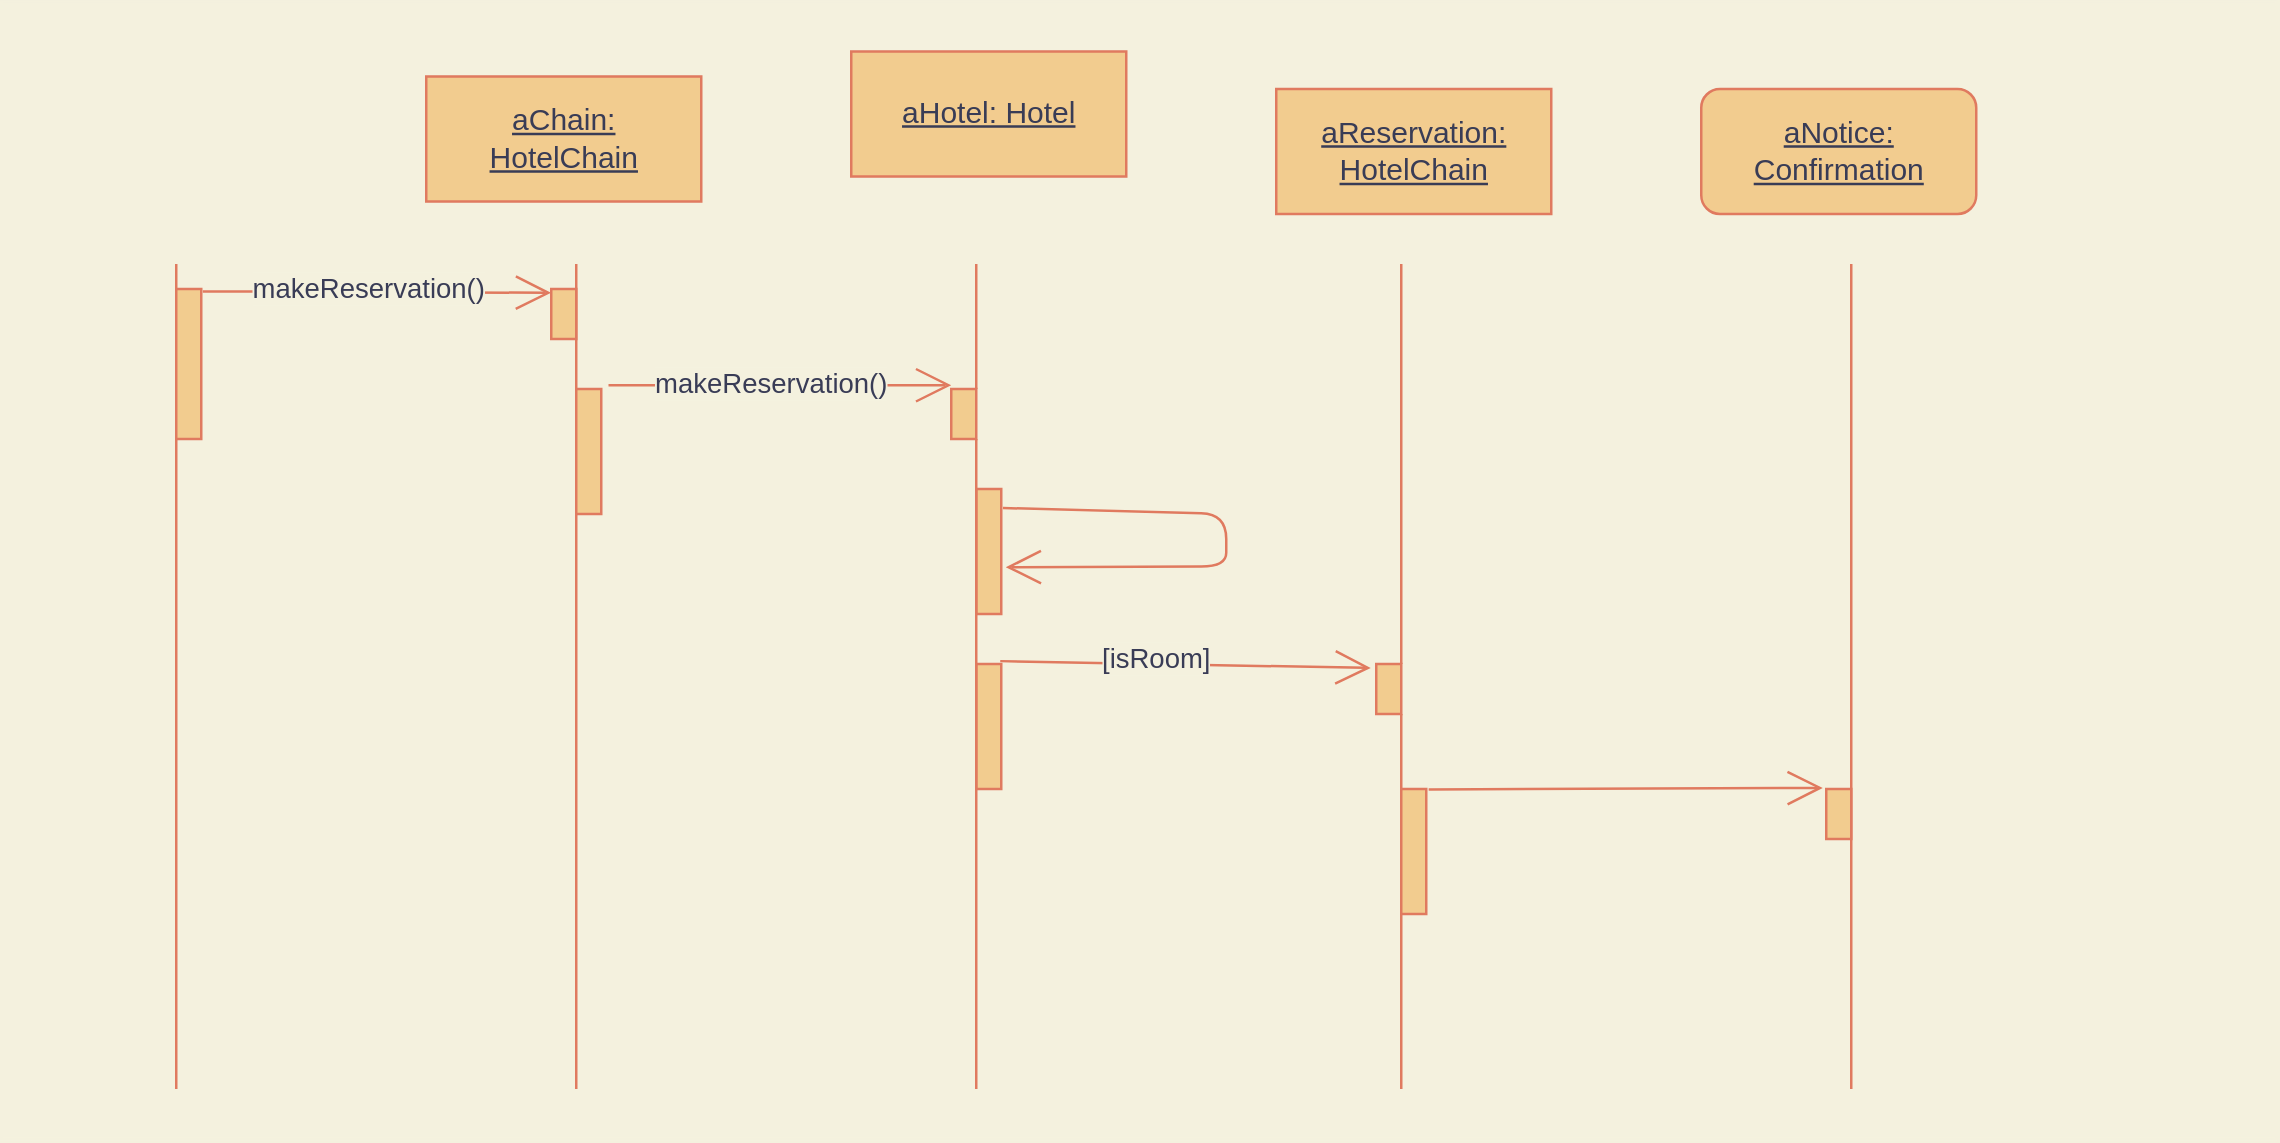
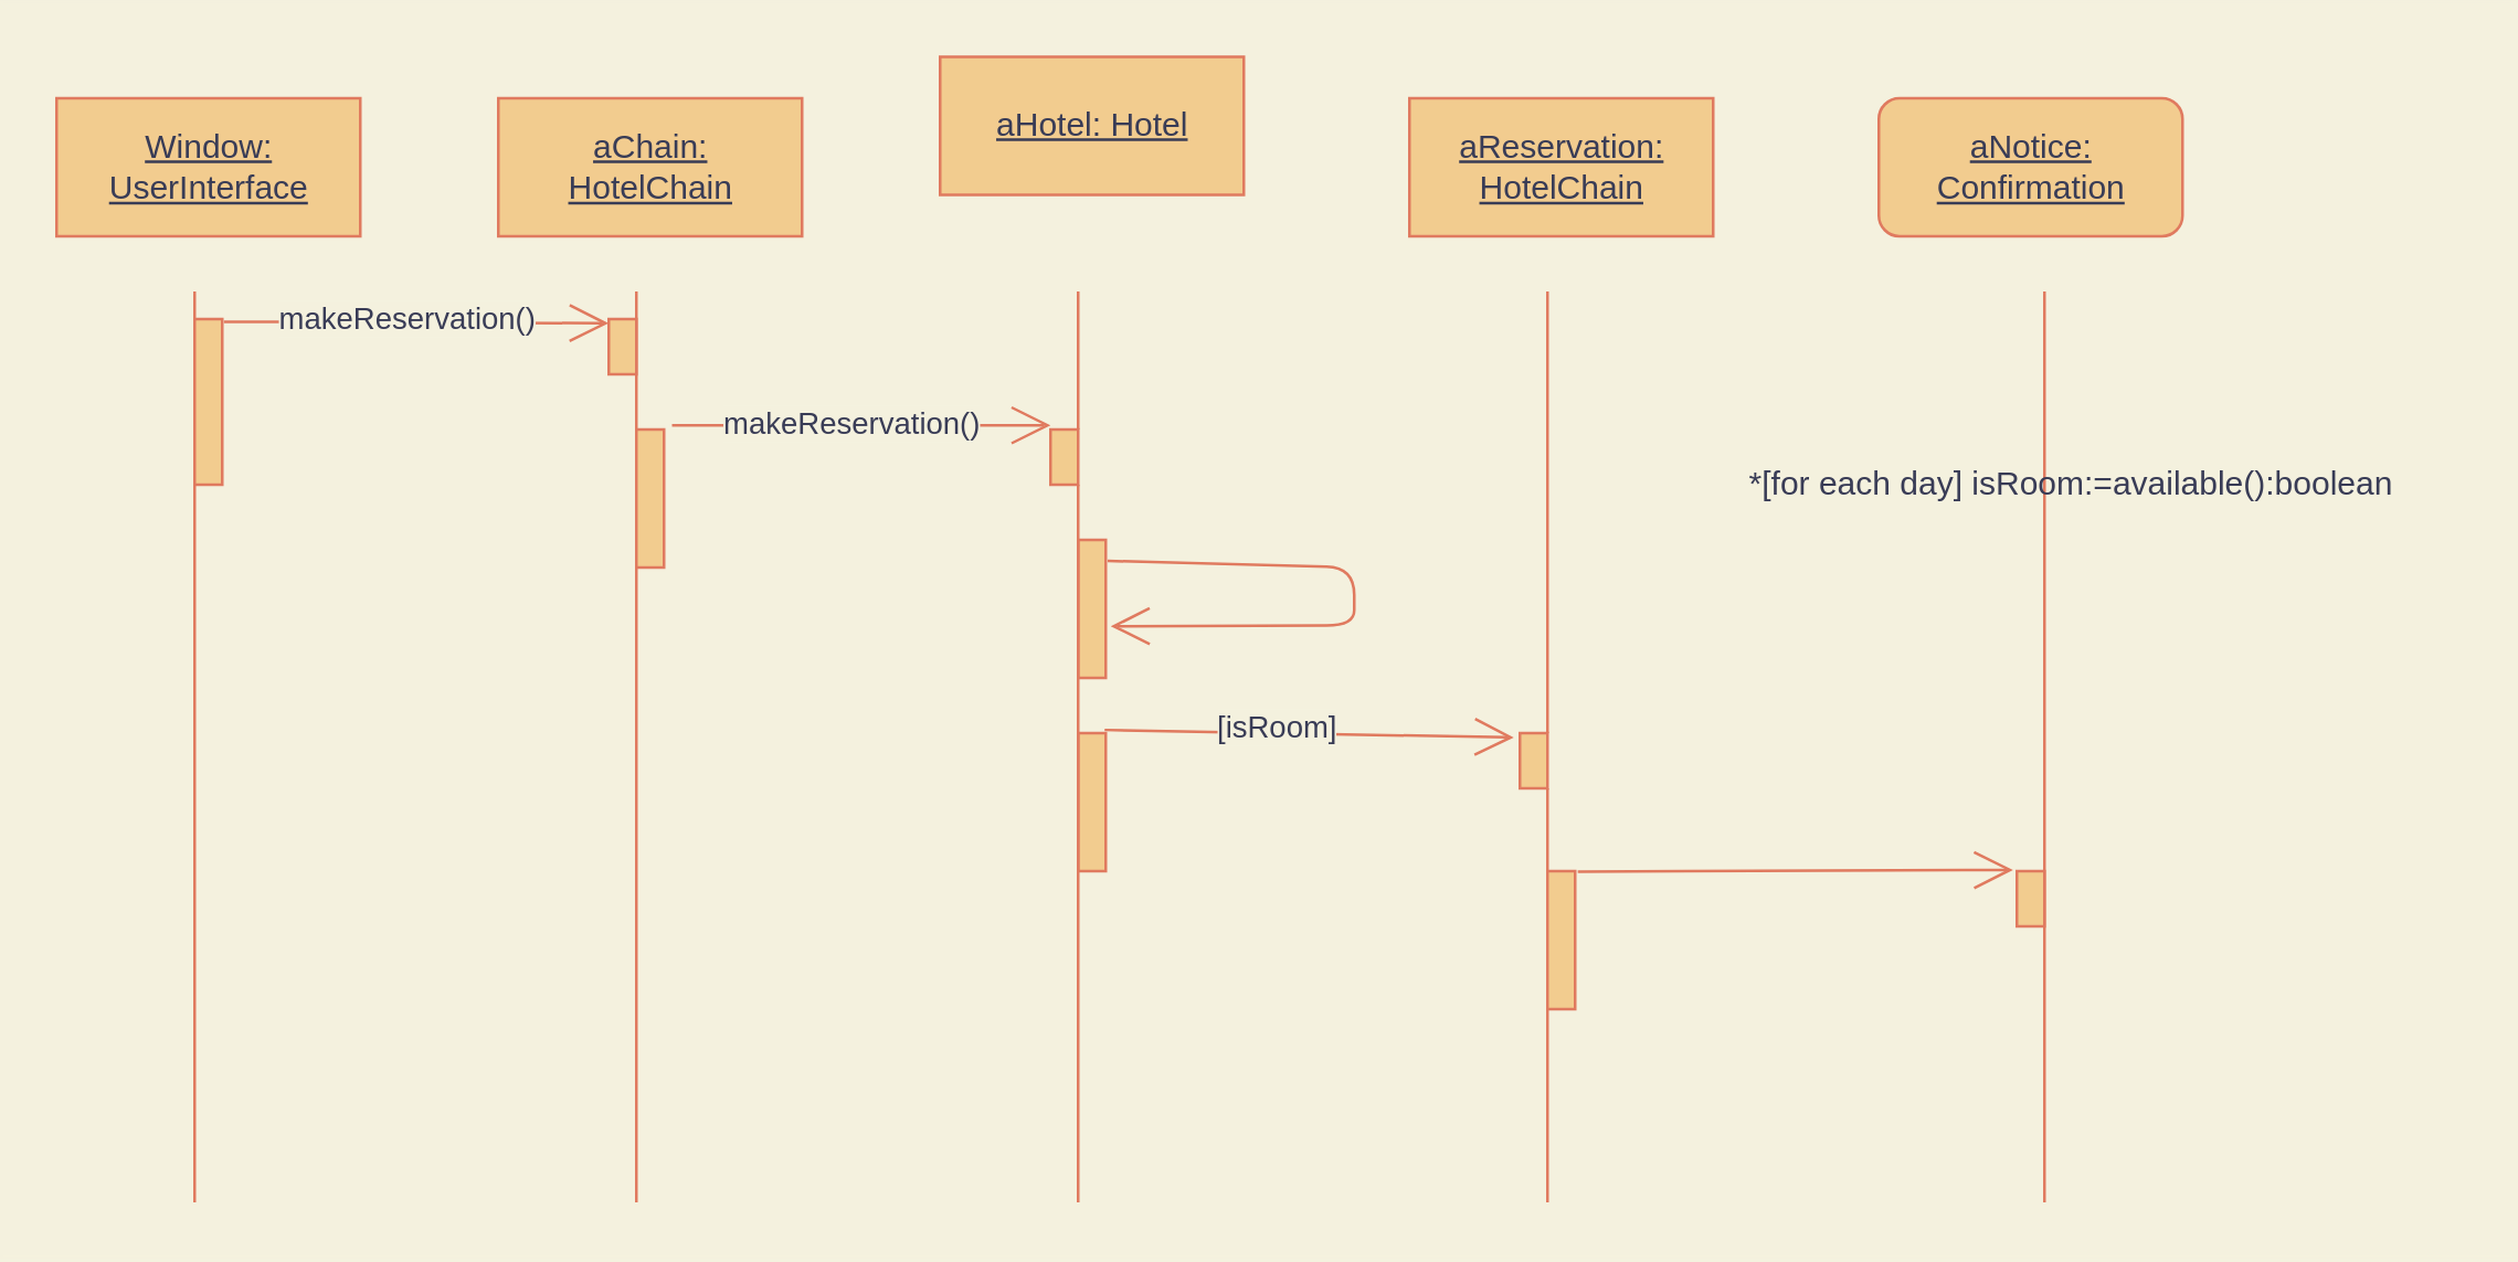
  <mxCell id="0" />
  <mxCell id="1" parent="0" />
  <mxCell id="2" value="" style="endArrow=none;html=1;labelBackgroundColor=#F4F1DE;strokeColor=#E07A5F;fontColor=#393C56;" edge="1" parent="1" source="7"><mxGeometry width="50" height="50" relative="1" as="geometry"><mxPoint x="70" y="435" as="sourcePoint" /><mxPoint x="70" y="105" as="targetPoint" /></mxGeometry></mxCell>
  <mxCell id="3" value="" style="endArrow=none;html=1;labelBackgroundColor=#F4F1DE;strokeColor=#E07A5F;fontColor=#393C56;" edge="1" parent="1" source="10"><mxGeometry width="50" height="50" relative="1" as="geometry"><mxPoint x="230" y="435" as="sourcePoint" /><mxPoint x="230" y="105" as="targetPoint" /></mxGeometry></mxCell>
  <mxCell id="4" value="" style="endArrow=none;html=1;labelBackgroundColor=#F4F1DE;strokeColor=#E07A5F;fontColor=#393C56;" edge="1" parent="1" source="22"><mxGeometry width="50" height="50" relative="1" as="geometry"><mxPoint x="390" y="435" as="sourcePoint" /><mxPoint x="390" y="105" as="targetPoint" /></mxGeometry></mxCell>
  <mxCell id="5" value="" style="endArrow=none;html=1;labelBackgroundColor=#F4F1DE;strokeColor=#E07A5F;fontColor=#393C56;" edge="1" parent="1" source="14"><mxGeometry width="50" height="50" relative="1" as="geometry"><mxPoint x="560" y="435" as="sourcePoint" /><mxPoint x="560" y="105" as="targetPoint" /></mxGeometry></mxCell>
  <mxCell id="6" value="" style="endArrow=none;html=1;labelBackgroundColor=#F4F1DE;strokeColor=#E07A5F;fontColor=#393C56;" edge="1" parent="1"><mxGeometry width="50" height="50" relative="1" as="geometry"><mxPoint x="740" y="435" as="sourcePoint" /><mxPoint x="740" y="105" as="targetPoint" /></mxGeometry></mxCell>
  <mxCell id="7" value="" style="html=1;points=[];perimeter=orthogonalPerimeter;fillColor=#F2CC8F;strokeColor=#E07A5F;fontColor=#393C56;" vertex="1" parent="1"><mxGeometry x="70" y="115" width="10" height="60" as="geometry" /></mxCell>
  <mxCell id="8" value="" style="endArrow=none;html=1;labelBackgroundColor=#F4F1DE;strokeColor=#E07A5F;fontColor=#393C56;" edge="1" parent="1" target="7"><mxGeometry width="50" height="50" relative="1" as="geometry"><mxPoint x="70" y="435" as="sourcePoint" /><mxPoint x="70" y="105" as="targetPoint" /></mxGeometry></mxCell>
  <mxCell id="9" value="" style="html=1;points=[];perimeter=orthogonalPerimeter;fillColor=#F2CC8F;strokeColor=#E07A5F;fontColor=#393C56;" vertex="1" parent="1"><mxGeometry x="220" y="115" width="10" height="20" as="geometry" /></mxCell>
  <mxCell id="10" value="" style="html=1;points=[];perimeter=orthogonalPerimeter;fillColor=#F2CC8F;strokeColor=#E07A5F;fontColor=#393C56;" vertex="1" parent="1"><mxGeometry x="230" y="155" width="10" height="50" as="geometry" /></mxCell>
  <mxCell id="11" value="" style="endArrow=none;html=1;labelBackgroundColor=#F4F1DE;strokeColor=#E07A5F;fontColor=#393C56;" edge="1" parent="1" target="10"><mxGeometry width="50" height="50" relative="1" as="geometry"><mxPoint x="230" y="435" as="sourcePoint" /><mxPoint x="230" y="105" as="targetPoint" /></mxGeometry></mxCell>
  <mxCell id="12" value="" style="html=1;points=[];perimeter=orthogonalPerimeter;fillColor=#F2CC8F;strokeColor=#E07A5F;fontColor=#393C56;" vertex="1" parent="1"><mxGeometry x="390" y="195" width="10" height="50" as="geometry" /></mxCell>
  <mxCell id="13" value="" style="html=1;points=[];perimeter=orthogonalPerimeter;fillColor=#F2CC8F;strokeColor=#E07A5F;fontColor=#393C56;" vertex="1" parent="1"><mxGeometry x="390" y="265" width="10" height="50" as="geometry" /></mxCell>
  <mxCell id="14" value="" style="html=1;points=[];perimeter=orthogonalPerimeter;fillColor=#F2CC8F;strokeColor=#E07A5F;fontColor=#393C56;" vertex="1" parent="1"><mxGeometry x="550" y="265" width="10" height="20" as="geometry" /></mxCell>
  <mxCell id="15" value="" style="endArrow=none;html=1;labelBackgroundColor=#F4F1DE;strokeColor=#E07A5F;fontColor=#393C56;" edge="1" parent="1" target="14"><mxGeometry width="50" height="50" relative="1" as="geometry"><mxPoint x="560" y="435" as="sourcePoint" /><mxPoint x="560" y="105" as="targetPoint" /></mxGeometry></mxCell>
  <mxCell id="16" value="" style="html=1;points=[];perimeter=orthogonalPerimeter;fillColor=#F2CC8F;strokeColor=#E07A5F;fontColor=#393C56;" vertex="1" parent="1"><mxGeometry x="560" y="315" width="10" height="50" as="geometry" /></mxCell>
  <mxCell id="17" value="" style="html=1;points=[];perimeter=orthogonalPerimeter;fillColor=#F2CC8F;strokeColor=#E07A5F;fontColor=#393C56;" vertex="1" parent="1"><mxGeometry x="730" y="315" width="10" height="20" as="geometry" /></mxCell>
  <mxCell id="18" value="" style="endArrow=open;endFill=1;endSize=12;html=1;entryX=-0.007;entryY=0.076;entryDx=0;entryDy=0;entryPerimeter=0;exitX=1.062;exitY=0.016;exitDx=0;exitDy=0;exitPerimeter=0;labelBackgroundColor=#F4F1DE;strokeColor=#E07A5F;fontColor=#393C56;" edge="1" parent="1" source="7" target="9"><mxGeometry width="160" relative="1" as="geometry"><mxPoint x="80" y="115" as="sourcePoint" /><mxPoint x="190" y="115" as="targetPoint" /></mxGeometry></mxCell>
  <mxCell id="19" value="makeReservation()" style="edgeLabel;html=1;align=center;verticalAlign=middle;resizable=0;points=[];labelBackgroundColor=#F4F1DE;fontColor=#393C56;" vertex="1" connectable="0" parent="18"><mxGeometry x="0.325" y="1" relative="1" as="geometry"><mxPoint x="-26.14" y="-0.33" as="offset" /></mxGeometry></mxCell>
  <mxCell id="20" value="" style="endArrow=open;endFill=1;endSize=12;html=1;entryX=0;entryY=-0.075;entryDx=0;entryDy=0;entryPerimeter=0;exitX=1.29;exitY=-0.03;exitDx=0;exitDy=0;exitPerimeter=0;labelBackgroundColor=#F4F1DE;strokeColor=#E07A5F;fontColor=#393C56;" edge="1" parent="1" source="10" target="22"><mxGeometry width="160" relative="1" as="geometry"><mxPoint x="240" y="144.66" as="sourcePoint" /><mxPoint x="369.31" y="145.22" as="targetPoint" /></mxGeometry></mxCell>
  <mxCell id="21" value="makeReservation()" style="edgeLabel;html=1;align=center;verticalAlign=middle;resizable=0;points=[];labelBackgroundColor=#F4F1DE;fontColor=#393C56;" vertex="1" connectable="0" parent="20"><mxGeometry x="0.325" y="1" relative="1" as="geometry"><mxPoint x="-26.14" y="-0.33" as="offset" /></mxGeometry></mxCell>
  <mxCell id="22" value="" style="html=1;points=[];perimeter=orthogonalPerimeter;fillColor=#F2CC8F;strokeColor=#E07A5F;fontColor=#393C56;" vertex="1" parent="1"><mxGeometry x="380" y="155" width="10" height="20" as="geometry" /></mxCell>
  <mxCell id="23" value="" style="endArrow=none;html=1;labelBackgroundColor=#F4F1DE;strokeColor=#E07A5F;fontColor=#393C56;" edge="1" parent="1" target="22"><mxGeometry width="50" height="50" relative="1" as="geometry"><mxPoint x="390" y="435" as="sourcePoint" /><mxPoint x="390" y="105" as="targetPoint" /></mxGeometry></mxCell>
  <mxCell id="24" value="" style="endArrow=open;endFill=1;endSize=12;html=1;exitX=1.069;exitY=0.152;exitDx=0;exitDy=0;exitPerimeter=0;entryX=1.179;entryY=0.626;entryDx=0;entryDy=0;entryPerimeter=0;labelBackgroundColor=#F4F1DE;strokeColor=#E07A5F;fontColor=#393C56;" edge="1" parent="1" source="12" target="12"><mxGeometry width="160" relative="1" as="geometry"><mxPoint x="425" y="205" as="sourcePoint" /><mxPoint x="440" y="255" as="targetPoint" /><Array as="points"><mxPoint x="490" y="205" /><mxPoint x="490" y="226" /></Array></mxGeometry></mxCell>
  <mxCell id="25" value="" style="endArrow=open;endFill=1;endSize=12;html=1;exitX=0.959;exitY=-0.023;exitDx=0;exitDy=0;exitPerimeter=0;entryX=-0.221;entryY=0.079;entryDx=0;entryDy=0;entryPerimeter=0;labelBackgroundColor=#F4F1DE;strokeColor=#E07A5F;fontColor=#393C56;" edge="1" parent="1" source="13" target="14"><mxGeometry width="160" relative="1" as="geometry"><mxPoint x="420" y="285" as="sourcePoint" /><mxPoint x="580" y="285" as="targetPoint" /></mxGeometry></mxCell>
  <mxCell id="26" value="[isRoom]" style="edgeLabel;html=1;align=center;verticalAlign=middle;resizable=0;points=[];labelBackgroundColor=#F4F1DE;fontColor=#393C56;" vertex="1" connectable="0" parent="25"><mxGeometry x="-0.167" y="2" relative="1" as="geometry"><mxPoint as="offset" /></mxGeometry></mxCell>
  <mxCell id="27" value="" style="endArrow=open;endFill=1;endSize=12;html=1;exitX=1.097;exitY=0.003;exitDx=0;exitDy=0;exitPerimeter=0;entryX=-0.138;entryY=-0.021;entryDx=0;entryDy=0;entryPerimeter=0;labelBackgroundColor=#F4F1DE;strokeColor=#E07A5F;fontColor=#393C56;" edge="1" parent="1" source="16" target="17"><mxGeometry width="160" relative="1" as="geometry"><mxPoint x="590" y="305" as="sourcePoint" /><mxPoint x="750" y="305" as="targetPoint" /></mxGeometry></mxCell>
- <mxCell id="29" value="&lt;u&gt;aChain:&lt;br&gt;HotelChain&lt;br&gt;&lt;/u&gt;" style="html=1;fillColor=#F2CC8F;strokeColor=#E07A5F;fontColor=#393C56;" vertex="1" parent="1"><mxGeometry x="170" y="30" width="110" height="50" as="geometry" /></mxCell>
+ <mxCell id="28" value="&lt;u&gt;Window:&lt;br&gt;UserInterface&lt;/u&gt;" style="html=1;fillColor=#F2CC8F;strokeColor=#E07A5F;fontColor=#393C56;" vertex="1" parent="1"><mxGeometry x="20" y="35" width="110" height="50" as="geometry" /></mxCell>
+ <mxCell id="29" value="&lt;u&gt;aChain:&lt;br&gt;HotelChain&lt;br&gt;&lt;/u&gt;" style="html=1;fillColor=#F2CC8F;strokeColor=#E07A5F;fontColor=#393C56;" vertex="1" parent="1"><mxGeometry x="180" y="35" width="110" height="50" as="geometry" /></mxCell>
  <mxCell id="30" value="&lt;u&gt;aHotel: Hotel&lt;/u&gt;" style="html=1;fillColor=#F2CC8F;strokeColor=#E07A5F;fontColor=#393C56;" vertex="1" parent="1"><mxGeometry x="340" y="20" width="110" height="50" as="geometry" /></mxCell>
  <mxCell id="31" value="&lt;u&gt;aReservation:&lt;br&gt;HotelChain&lt;br&gt;&lt;/u&gt;" style="html=1;fillColor=#F2CC8F;strokeColor=#E07A5F;fontColor=#393C56;" vertex="1" parent="1"><mxGeometry x="510" y="35" width="110" height="50" as="geometry" /></mxCell>
  <mxCell id="32" value="&lt;u&gt;aNotice:&lt;br&gt;Confirmation&lt;br&gt;&lt;/u&gt;" style="html=1;fillColor=#F2CC8F;strokeColor=#E07A5F;fontColor=#393C56;rounded=1;" vertex="1" parent="1"><mxGeometry x="680" y="35" width="110" height="50" as="geometry" /></mxCell>
+ <mxCell id="33" value="*[for each day] isRoom:=available():boolean" style="text;html=1;strokeColor=none;fillColor=none;align=center;verticalAlign=middle;whiteSpace=wrap;rounded=0;fontColor=#393C56;" vertex="1" parent="1"><mxGeometry x="610" y="165" width="280" height="20" as="geometry" /></mxCell>
